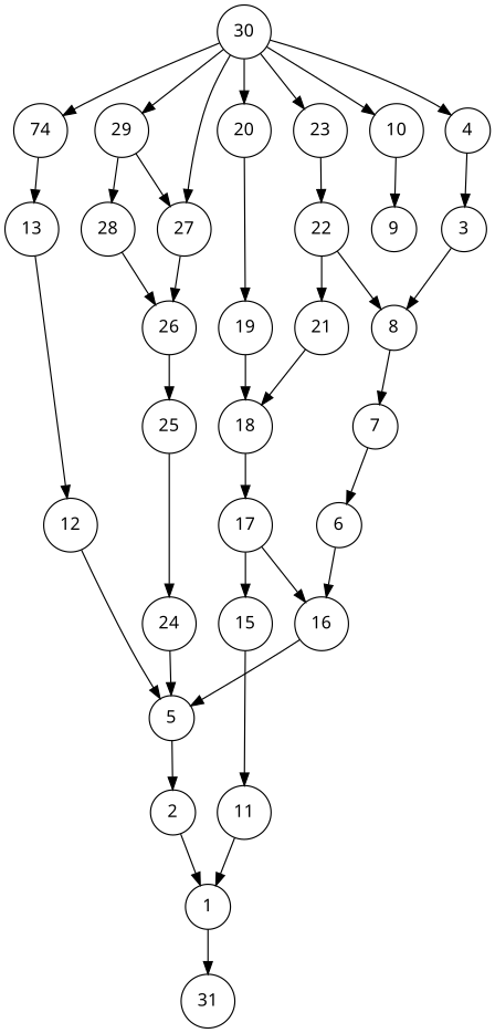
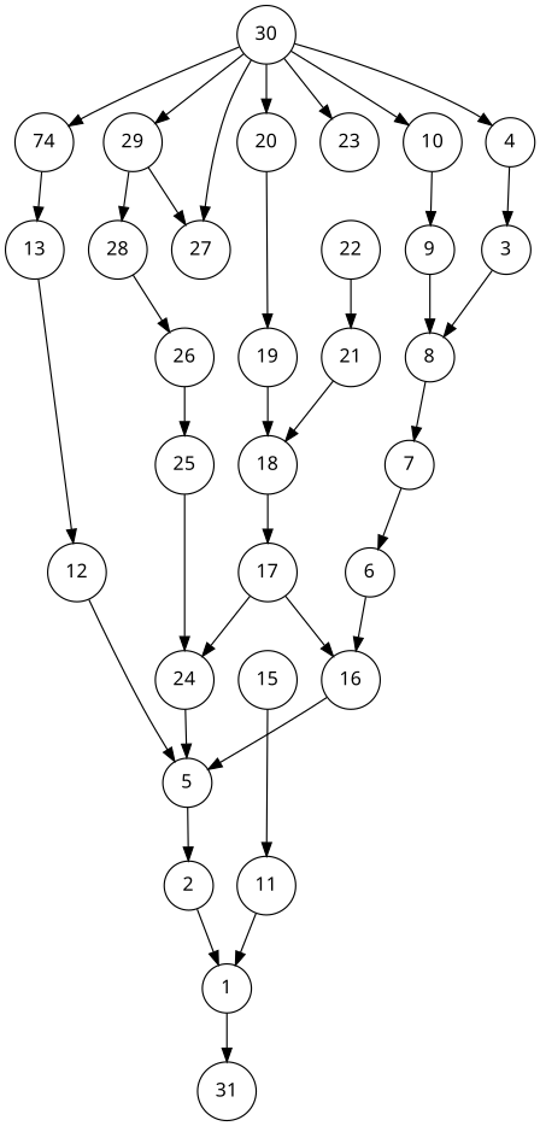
  digraph {
    fontname="Noto Sans"
    rankdir=TB
    node [fontname="Noto Sans" shape=circle]
    edge [fontname="Noto Sans"]
    1
    31
    2
    3
    8
    7
    4
    5
    6
    16
    9
    10
    11
    12
    13
    n16 [label=74]
    15
    17
    18
    19
    20
    21
    22
    23
    24
    25
    26
    27
    28
    29
    30
    1 -> 31
    2 -> 1
    3 -> 8
    8 -> 7
    7 -> 6
    4 -> 3
    5 -> 2
    6 -> 16
    16 -> 5
-   22 -> 8
+   9 -> 8
    10 -> 9
    11 -> 1
    12 -> 5
    13 -> 12
    n16 -> 13
    15 -> 11
    17 -> 16
-   17 -> 15
+   17 -> 24
    18 -> 17
    19 -> 18
    20 -> 19
    21 -> 18
    22 -> 21
-   23 -> 22
    24 -> 5
    25 -> 24
    26 -> 25
-   27 -> 26
    28 -> 26
    29 -> 27
    29 -> 28
    30 -> 4
    30 -> 10
    30 -> n16
    30 -> 20
    30 -> 23
    30 -> 27
    30 -> 29
  }
